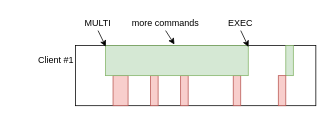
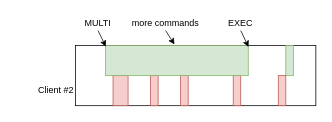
  <mxCell id="0" />
  <mxCell id="1" parent="0" />
  <mxCell id="2" value="" style="rounded=0;whiteSpace=wrap;html=1;" vertex="1" parent="1"><mxGeometry x="100" y="60" width="320" height="80" as="geometry" /></mxCell>
  <mxCell id="3" value="" style="rounded=0;whiteSpace=wrap;html=1;fillColor=#f8cecc;strokeColor=#b85450;" vertex="1" parent="1"><mxGeometry x="150" y="100" width="20" height="40" as="geometry" /></mxCell>
  <mxCell id="4" value="" style="rounded=0;whiteSpace=wrap;html=1;fillColor=#d5e8d4;strokeColor=#82b366;" vertex="1" parent="1"><mxGeometry x="380" y="60" width="10" height="40" as="geometry" /></mxCell>
  <mxCell id="5" value="" style="rounded=0;whiteSpace=wrap;html=1;fillColor=#f8cecc;strokeColor=#b85450;" vertex="1" parent="1"><mxGeometry x="200" y="100" width="10" height="40" as="geometry" /></mxCell>
  <mxCell id="6" value="" style="rounded=0;whiteSpace=wrap;html=1;fillColor=#f8cecc;strokeColor=#b85450;" vertex="1" parent="1"><mxGeometry x="240" y="100" width="10" height="40" as="geometry" /></mxCell>
  <mxCell id="7" value="" style="rounded=0;whiteSpace=wrap;html=1;fillColor=#f8cecc;strokeColor=#b85450;" vertex="1" parent="1"><mxGeometry x="310" y="100" width="10" height="40" as="geometry" /></mxCell>
  <mxCell id="8" value="" style="rounded=0;whiteSpace=wrap;html=1;fillColor=#f8cecc;strokeColor=#b85450;" vertex="1" parent="1"><mxGeometry x="370" y="100" width="10" height="40" as="geometry" /></mxCell>
- <mxCell id="9" value="&lt;div align=&quot;right&quot;&gt;Client #1&lt;br&gt;&lt;/div&gt;" style="text;html=1;strokeColor=none;fillColor=none;align=right;verticalAlign=middle;whiteSpace=wrap;rounded=0;" vertex="1" parent="1"><mxGeometry x="20" y="70" width="80" height="20" as="geometry" /></mxCell>
+ <mxCell id="10" value="&lt;div align=&quot;right&quot;&gt;Client #2&lt;/div&gt;" style="text;html=1;strokeColor=none;fillColor=none;align=right;verticalAlign=middle;whiteSpace=wrap;rounded=0;" vertex="1" parent="1"><mxGeometry x="20" y="110" width="80" height="20" as="geometry" /></mxCell>
  <mxCell id="11" value="MULTI" style="text;html=1;strokeColor=none;fillColor=none;align=center;verticalAlign=middle;whiteSpace=wrap;rounded=0;" vertex="1" parent="1"><mxGeometry x="100" y="20" width="60" height="20" as="geometry" /></mxCell>
  <mxCell id="12" value="EXEC" style="text;html=1;strokeColor=none;fillColor=none;align=center;verticalAlign=middle;whiteSpace=wrap;rounded=0;" vertex="1" parent="1"><mxGeometry x="290" y="20" width="60" height="20" as="geometry" /></mxCell>
  <mxCell id="13" value="" style="rounded=0;whiteSpace=wrap;html=1;fillColor=#d5e8d4;strokeColor=#82b366;" vertex="1" parent="1"><mxGeometry x="140" y="60" width="190" height="40" as="geometry" /></mxCell>
  <mxCell id="14" value="" style="endArrow=classic;html=1;entryX=1.002;entryY=0.045;entryDx=0;entryDy=0;entryPerimeter=0;" edge="1" parent="1" target="13"><mxGeometry width="50" height="50" relative="1" as="geometry"><mxPoint x="320" y="40" as="sourcePoint" /><mxPoint x="380" y="0" as="targetPoint" /></mxGeometry></mxCell>
  <mxCell id="15" value="" style="endArrow=classic;html=1;entryX=0.002;entryY=0.033;entryDx=0;entryDy=0;entryPerimeter=0;" edge="1" parent="1" target="13"><mxGeometry width="50" height="50" relative="1" as="geometry"><mxPoint x="130" y="40" as="sourcePoint" /><mxPoint x="96" y="60" as="targetPoint" /></mxGeometry></mxCell>
  <mxCell id="16" value="" style="endArrow=classic;html=1;entryX=0.483;entryY=-0.038;entryDx=0;entryDy=0;entryPerimeter=0;" edge="1" parent="1" target="13"><mxGeometry width="50" height="50" relative="1" as="geometry"><mxPoint x="220" y="40" as="sourcePoint" /><mxPoint x="250" y="0" as="targetPoint" /></mxGeometry></mxCell>
  <mxCell id="17" value="more commands" style="text;html=1;strokeColor=none;fillColor=none;align=center;verticalAlign=middle;whiteSpace=wrap;rounded=0;" vertex="1" parent="1"><mxGeometry x="170" y="20" width="100" height="20" as="geometry" /></mxCell>
